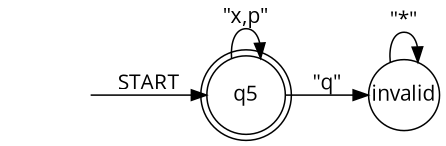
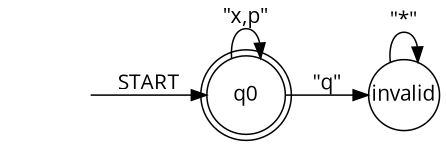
  digraph {
    rankdir=LR
    fontname="Open Sans"
    node [margin=0 fontname="Open Sans"]
    edge [fontname="Open Sans"]
-   q0 [shape=doublecircle label=q5]
+   q0 [shape=doublecircle]
    invalid [shape=circle]
    start0 [shape=none style=invis margin=""]
    q0 -> q0 [label="\"x,p\""]
    q0 -> invalid [label="\"q\""]
    invalid -> invalid [label="\"*\""]
    start0 -> q0 [label=START]
  }
